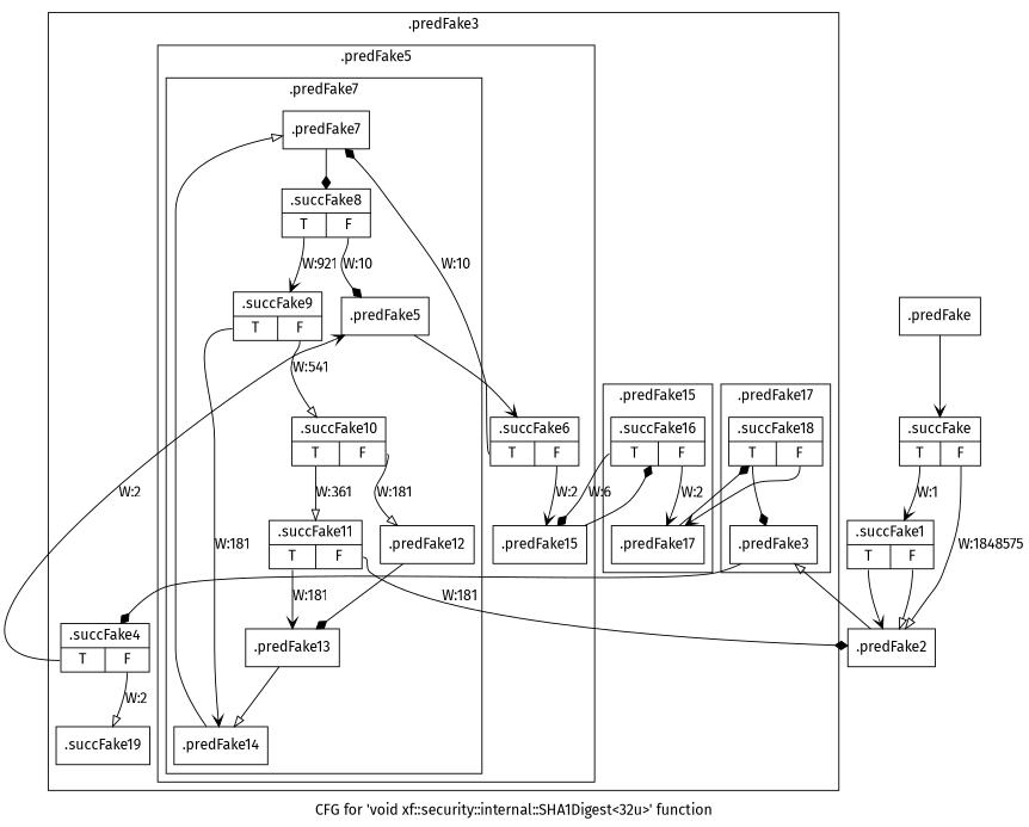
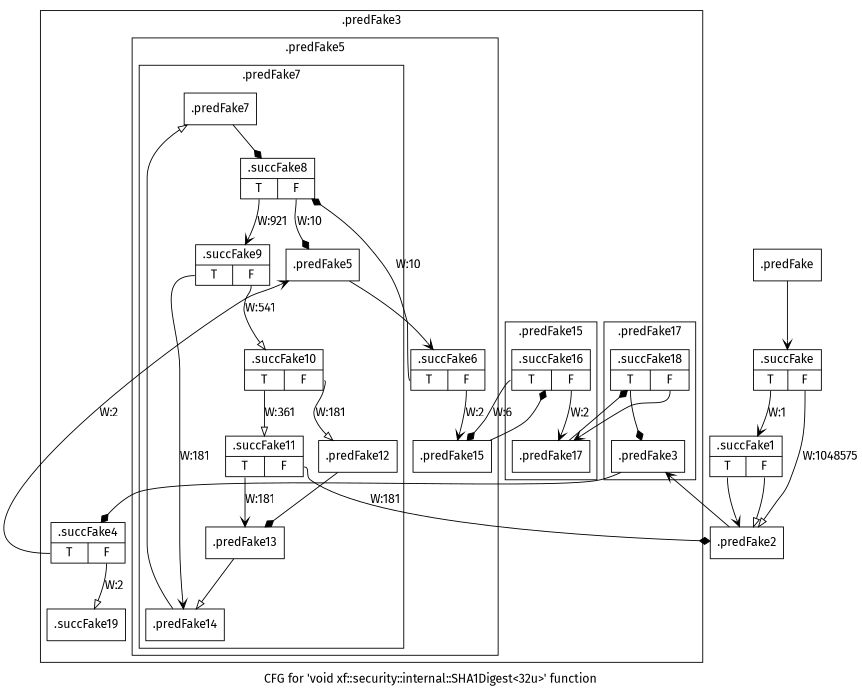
  digraph {
    fontname="Fira Sans"
    label="CFG for 'void xf::security::internal::SHA1Digest\<32u\>' function"
    node [filename="./sha1.hpp" fontname="Fira Sans" shape=record]
    edge [arrowhead=vee filename="./sha1.hpp" fontname="Fira Sans"]
    n1 [label="{.predFake7}" linenumber=491]
    n2 [label="{.succFake8|{<s0>T|<s1>F}}" linenumber=491]
    n3 [label="{.succFake9|{<s0>T|<s1>F}}" linenumber=498]
    n4 [label="{.predFake5}" linenumber=480]
    n5 [label="{.predFake12}" linenumber=503]
    n6 [label="{.predFake13}" filename=""]
    n7 [label="{.predFake14}" linenumber=506]
    n8 [label="{.succFake10|{<s0>T|<s1>F}}" linenumber=500]
    n9 [label="{.succFake11|{<s0>T|<s1>F}}" linenumber=500]
    n10 [label="{.succFake6|{<s0>T|<s1>F}}" linenumber=480]
    n11 [label="{.predFake15}" linenumber=538]
    n12 [label="{.succFake16|{<s0>T|<s1>F}}" linenumber=538]
    n13 [label="{.predFake17}" linenumber=553]
    n14 [label="{.predFake3}" linenumber=470]
    n15 [label="{.succFake18|{<s0>T|<s1>F}}" linenumber=553]
    n16 [label="{.succFake4|{<s0>T|<s1>F}}" linenumber=470]
    n17 [label="{.succFake19}" linenumber=557]
    n18 [label="{.predFake2}" linenumber=467]
    n19 [label="{.predFake}" filename=""]
    n20 [label="{.succFake|{<s0>T|<s1>F}}" linenumber=459]
    n21 [label="{.succFake1|{<s0>T|<s1>F}}" linenumber=459]
    subgraph cluster_1 {
      invocationtime=-1
      label=".predFake3"
      tripcount=1
      n16
      n17
      subgraph cluster_2 {
        invocationtime=2
        label=".predFake5"
        tripcount=9
        n10
        n11
        subgraph cluster_3 {
          invocationtime=10
          label=".predFake7"
          tripcount=720
          n1
          n2
          n3
          n4
          n5
          n6
          n7
          n8
          n9
        }
      }
      subgraph cluster_4 {
        invocationtime=2
        label=".predFake15"
        tripcount=5
        n12
        n13
      }
      subgraph cluster_5 {
        invocationtime=2
        label=".predFake17"
        tripcount=0
        n14
        n15
      }
    }
    n1 -> n2 [arrowhead=diamond execusionnum=729]
    n2 -> n3 [execusionnum=720 label="W:921" tailport=s0]
    n2 -> n4 [arrowhead=diamond execusionnum=9 label="W:10" tailport=s1]
    n3 -> n7 [execusionnum=180 label="W:181" tailport=s0]
    n3 -> n8 [arrowhead=onormal execusionnum=540 label="W:541" tailport=s1]
    n4 -> n10 [execusionnum=10]
    n5 -> n6 [arrowhead=diamond execusionnum=360]
    n6 -> n7 [arrowhead=onormal execusionnum=540 filename=""]
    n7 -> n1 [arrowhead=onormal execusionnum=720]
    n8 -> n5 [arrowhead=onormal label="W:181" tailport=s1 filename=""]
    n8 -> n9 [arrowhead=onormal execusionnum=360 label="W:361" tailport=s0]
    n9 -> n6 [execusionnum=180 label="W:181" tailport=s0]
    n9 -> n18 [arrowhead=diamond label="W:181" tailport=s1 filename=""]
-   n10 -> n1 [arrowhead=diamond execusionnum=9 label="W:10" tailport=s0]
+   n10 -> n2 [arrowhead=diamond execusionnum=9 label="W:10" tailport=s0]
    n10 -> n11 [execusionnum=1 label="W:2" tailport=s1]
    n11 -> n12 [arrowhead=diamond execusionnum=6]
    n12 -> n11 [arrowhead=diamond execusionnum=5 label="W:6" tailport=s0]
    n12 -> n13 [execusionnum=1 label="W:2" tailport=s1]
    n13 -> n15 [arrowhead=diamond execusionnum=0]
    n14 -> n16 [arrowhead=diamond execusionnum=2]
    n15 -> n13 [tailport=s1 filename=""]
    n15 -> n14 [arrowhead=diamond execusionnum=0 tailport=s0]
    n16 -> n4 [execusionnum=1 label="W:2" tailport=s0]
    n16 -> n17 [arrowhead=onormal execusionnum=1 label="W:2" tailport=s1]
-   n18 -> n14 [arrowhead=onormal execusionnum=1048574]
+   n18 -> n14 [execusionnum=1048574]
    n19 -> n20 [execusionnum=1]
-   n20 -> n18 [arrowhead=onormal label="W:1848575" tailport=s1 filename=""]
+   n20 -> n18 [arrowhead=onormal label="W:1048575" tailport=s1 filename=""]
    n20 -> n21 [execusionnum=0 label="W:1" tailport=s0]
    n21 -> n18 [execusionnum=0 tailport=s0]
    n21 -> n18 [arrowhead=onormal tailport=s1 filename=""]
  }
